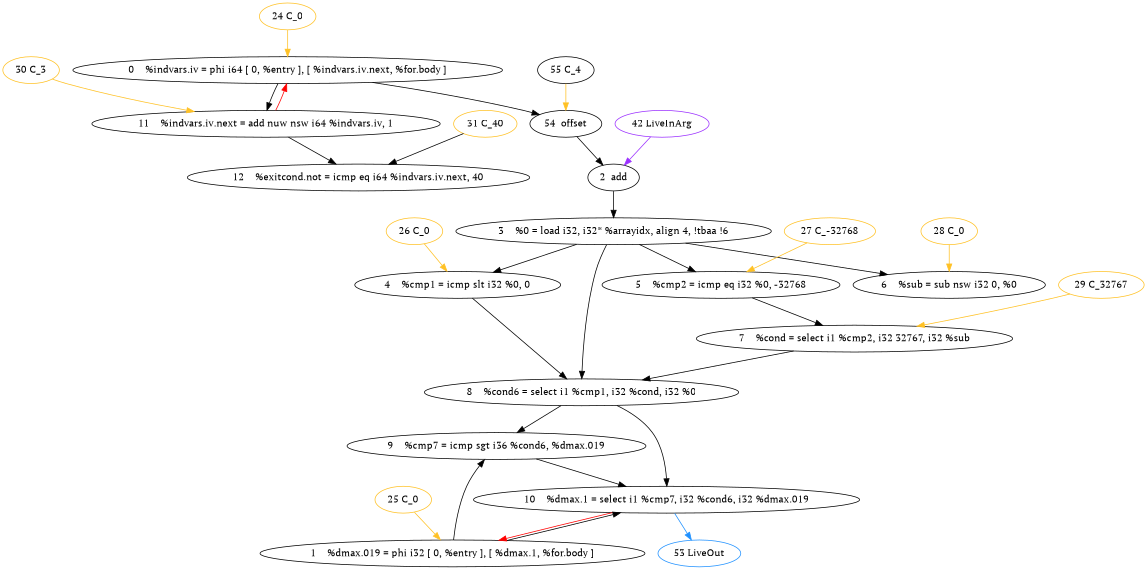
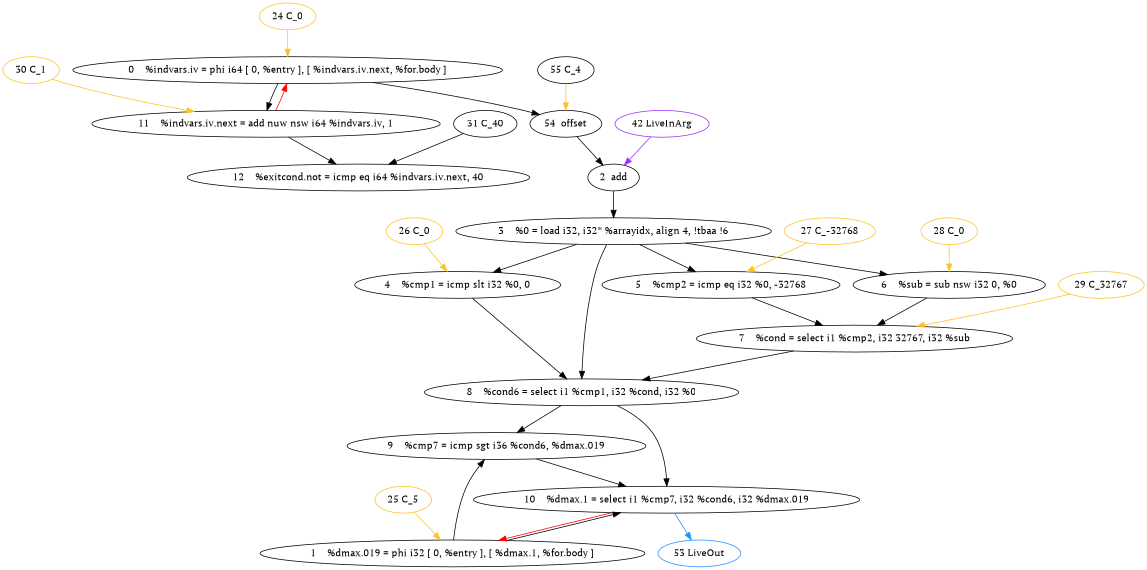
  digraph {
    fontname="PT Serif"
    node [color=black fontname="PT Serif"]
    edge [fontname="PT Serif"]
    n1 [label="0    %indvars.iv = phi i64 [ 0, %entry ], [ %indvars.iv.next, %for.body ]"]
    n2 [label="11    %indvars.iv.next = add nuw nsw i64 %indvars.iv, 1"]
    n3 [label="54  offset"]
    n4 [label="1    %dmax.019 = phi i32 [ 0, %entry ], [ %dmax.1, %for.body ]"]
    n5 [label="9    %cmp7 = icmp sgt i36 %cond6, %dmax.019"]
    n6 [label="10    %dmax.1 = select i1 %cmp7, i32 %cond6, i32 %dmax.019"]
    n7 [label="2  add"]
    n8 [label="3    %0 = load i32, i32* %arrayidx, align 4, !tbaa !6"]
    n9 [label="4    %cmp1 = icmp slt i32 %0, 0"]
    n10 [label="5    %cmp2 = icmp eq i32 %0, -32768"]
    n11 [label="6    %sub = sub nsw i32 0, %0"]
    n12 [label="8    %cond6 = select i1 %cmp1, i32 %cond, i32 %0"]
    n13 [label="7    %cond = select i1 %cmp2, i32 32767, i32 %sub"]
    n14 [color=dodgerblue1 label="53 LiveOut"]
    n15 [label="12    %exitcond.not = icmp eq i64 %indvars.iv.next, 40"]
    n16 [color=goldenrod1 label="24 C_0"]
-   n17 [color=goldenrod1 label="25 C_0"]
+   n17 [color=goldenrod1 label="25 C_5"]
    n18 [color=goldenrod1 label="26 C_0"]
    n19 [color=goldenrod1 label="27 C_-32768"]
    n20 [color=goldenrod1 label="28 C_0"]
    n21 [color=goldenrod1 label="29 C_32767"]
-   n22 [color=goldenrod1 label="30 C_3"]
-   n23 [color=goldenrod1 label="31 C_40"]
+   n22 [color=goldenrod1 label="30 C_1"]
+   n23 [label="31 C_40"]
    n24 [label="55 C_4"]
    n25 [color=purple1 label="42 LiveInArg"]
    subgraph sub_1 {
      compound=true
      n1
      n2
      n3
      n4
      n5
      n6
      n7
      n8
      n9
      n10
      n11
      n12
      n13
      n14
      n15
      n16
      n17
      n18
      n19
      n20
      n21
      n22
      n23
      n24
      n25
    }
    n1 -> n2
    n1 -> n3
    n2 -> n1 [color=red]
    n2 -> n15
    n3 -> n7
    n4 -> n5
    n4 -> n6
    n5 -> n6
    n6 -> n4 [color=red]
    n6 -> n14 [color=dodgerblue1]
    n7 -> n8
    n8 -> n9
    n8 -> n10
    n8 -> n11
    n8 -> n12
    n9 -> n12
    n10 -> n13
+   n11 -> n13
    n12 -> n5
    n12 -> n6
    n13 -> n12
    n16 -> n1 [color=goldenrod1]
    n17 -> n4 [color=goldenrod1]
    n18 -> n9 [color=goldenrod1]
    n19 -> n10 [color=goldenrod1]
    n20 -> n11 [color=goldenrod1]
    n21 -> n13 [color=goldenrod1]
    n22 -> n2 [color=goldenrod1]
    n23 -> n15 [color=black]
    n24 -> n3 [color=goldenrod1]
    n25 -> n7 [color=purple1]
  }
